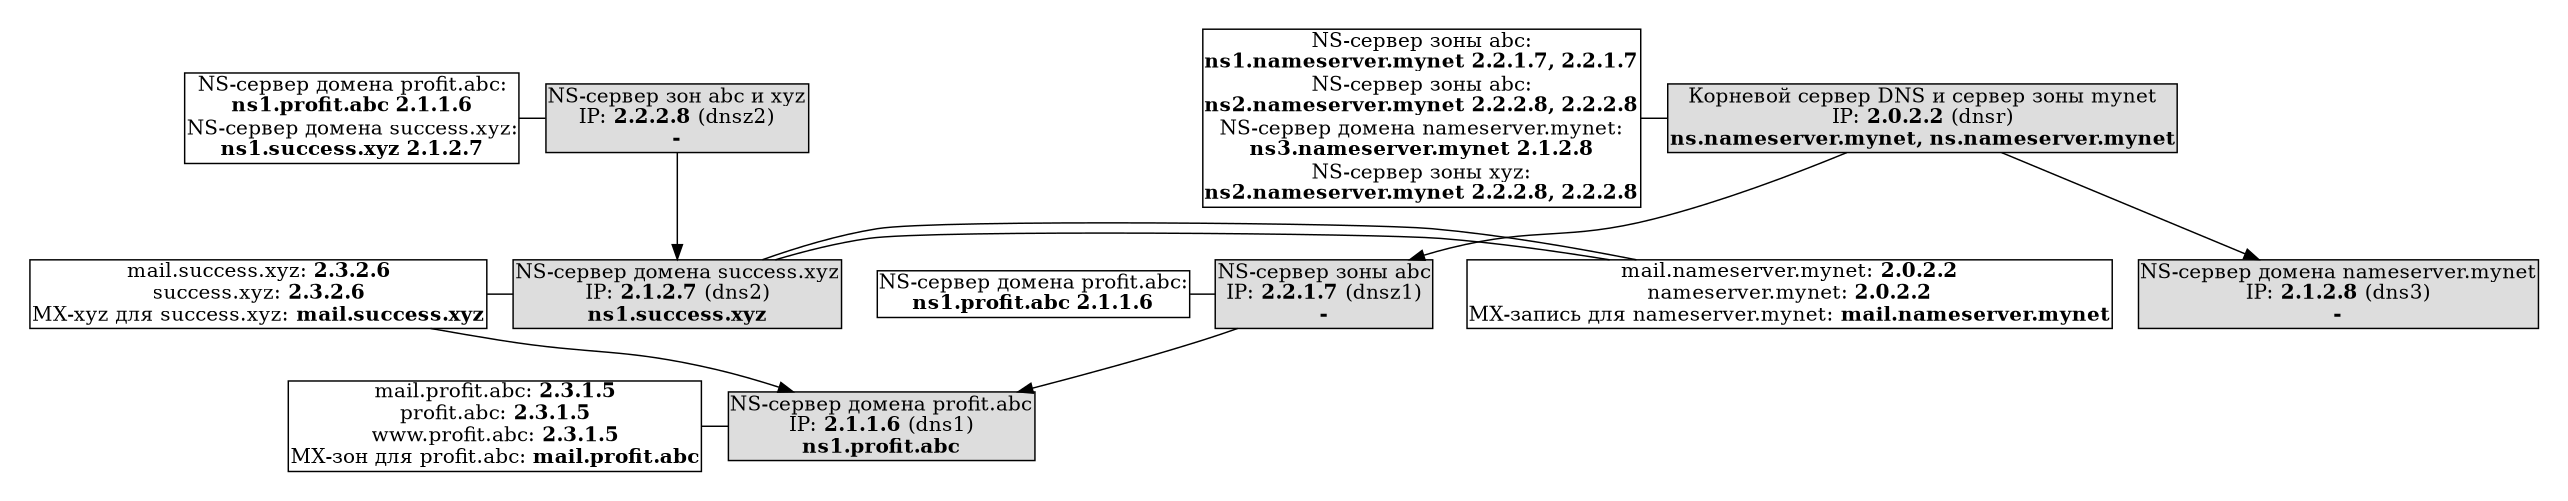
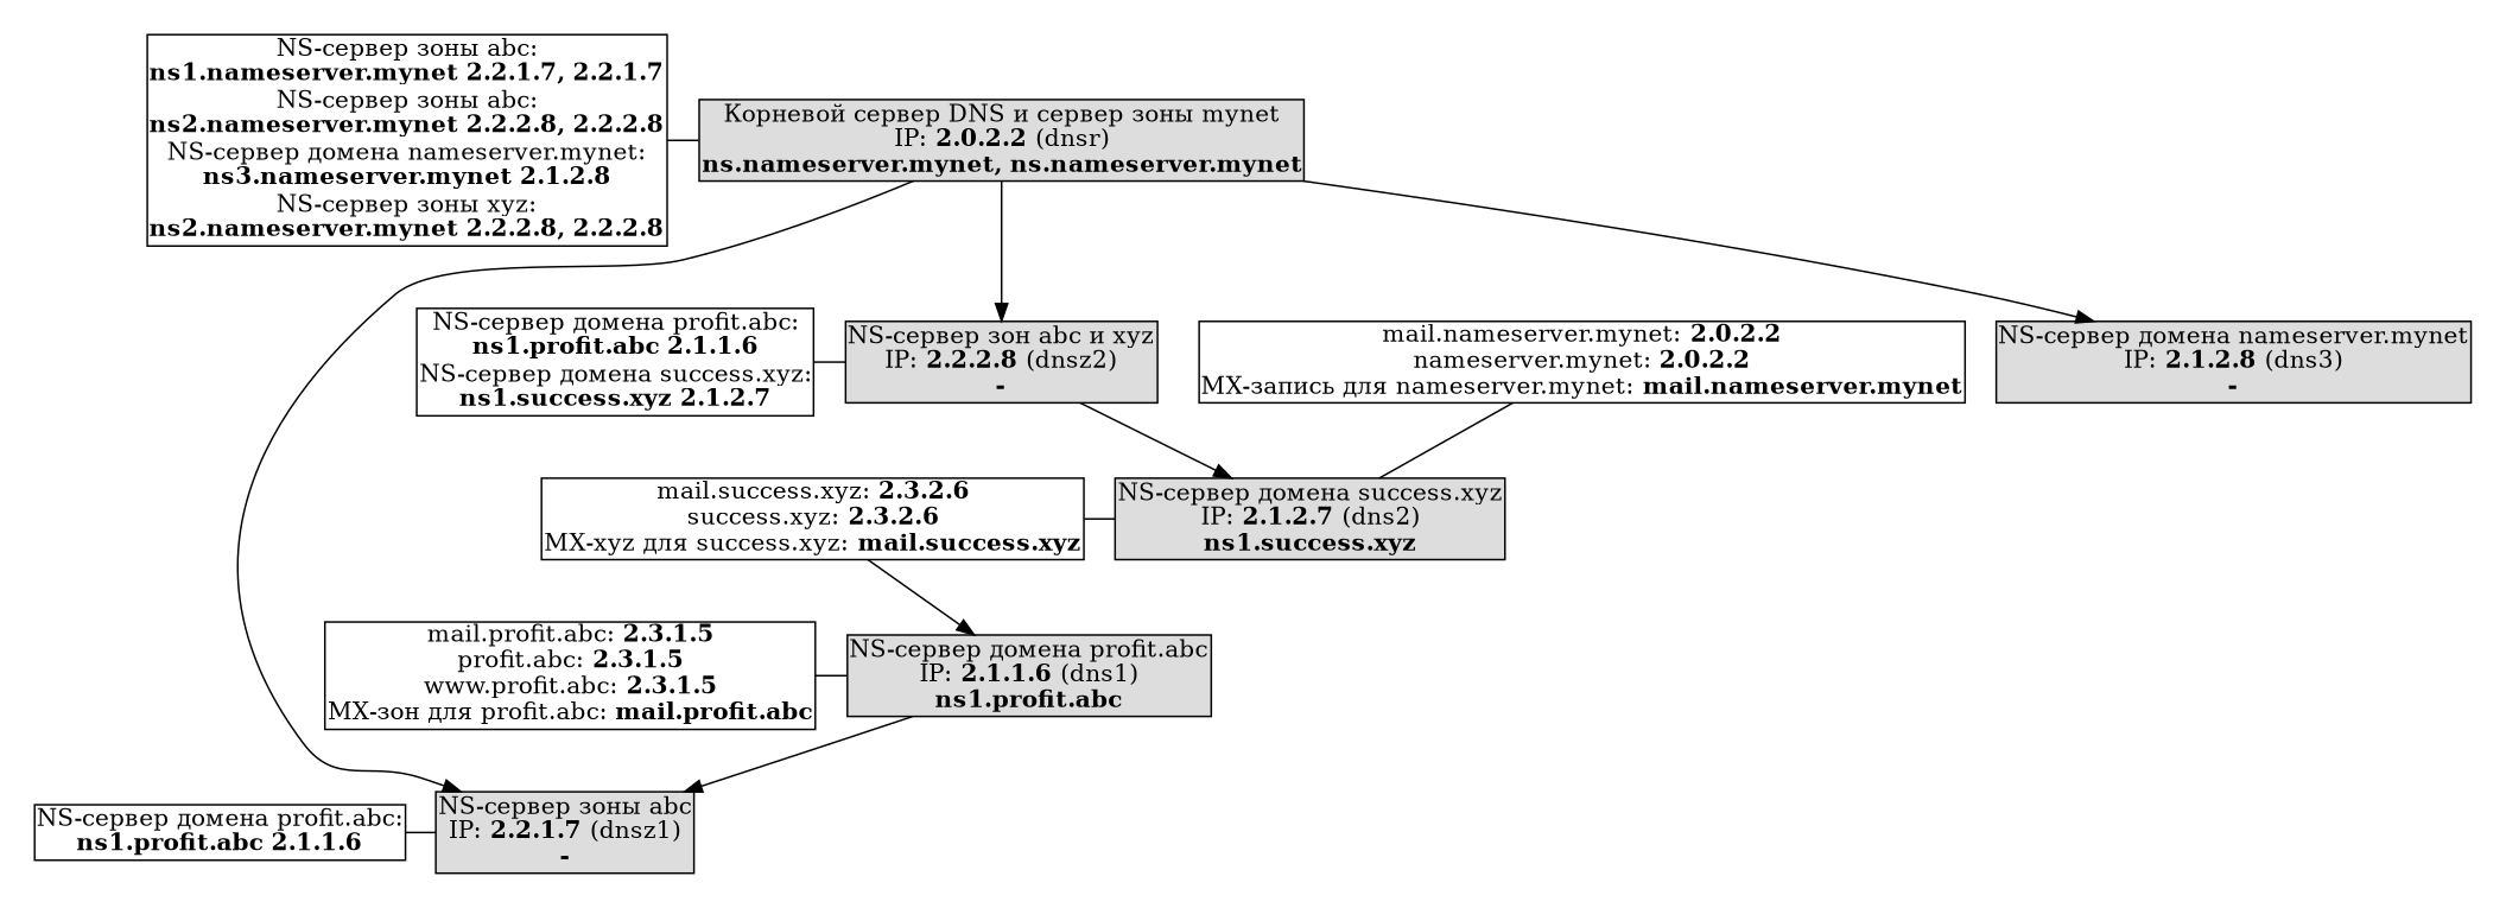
  digraph {
    node [margin=0 shape=none]
    n1 [label=< <TABLE BGCOLOR="#DDDDDD" CELLPADDING="0" CELLSPACING="0" CELLBORDER="0"> <TR><TD>NS-сервер зоны abc</TD></TR> <TR><TD>IP: <B>2.2.1.7</B> (dnsz1)</TD></TR> <TR><TD><B>-</B></TD></TR> </TABLE>>]
    n2 [label=< <TABLE BGCOLOR="#FFFFFF" CELLPADDING="0" CELLSPACING="0" CELLBORDER="0"> <TR><TD>NS-сервер домена profit.abc:</TD></TR><TR><TD><B>ns1.profit.abc 2.1.1.6</B></TD></TR> </TABLE>>]
    n3 [label=< <TABLE BGCOLOR="#DDDDDD" CELLPADDING="0" CELLSPACING="0" CELLBORDER="0"> <TR><TD>NS-сервер домена profit.abc</TD></TR> <TR><TD>IP: <B>2.1.1.6</B> (dns1)</TD></TR> <TR><TD><B>ns1.profit.abc</B></TD></TR> </TABLE>>]
    n4 [label=< <TABLE BGCOLOR="#FFFFFF" CELLPADDING="0" CELLSPACING="0" CELLBORDER="0"> <TR><TD>mail.profit.abc: <B>2.3.1.5</B></TD></TR> <TR><TD>profit.abc: <B>2.3.1.5</B></TD></TR> <TR><TD>www.profit.abc: <B>2.3.1.5</B></TD></TR> <TR><TD>MX-зон для profit.abc: <B>mail.profit.abc</B></TD></TR> </TABLE>>]
    n5 [label=< <TABLE BGCOLOR="#DDDDDD" CELLPADDING="0" CELLSPACING="0" CELLBORDER="0"> <TR><TD>NS-сервер зон abc и xyz</TD></TR> <TR><TD>IP: <B>2.2.2.8</B> (dnsz2)</TD></TR> <TR><TD><B>-</B></TD></TR> </TABLE>>]
    n6 [label=< <TABLE BGCOLOR="#FFFFFF" CELLPADDING="0" CELLSPACING="0" CELLBORDER="0"> <TR><TD>NS-сервер домена profit.abc:</TD></TR><TR><TD><B>ns1.profit.abc 2.1.1.6</B></TD></TR> <TR><TD>NS-сервер домена success.xyz:</TD></TR><TR><TD><B>ns1.success.xyz 2.1.2.7</B></TD></TR> </TABLE>>]
    n7 [label=< <TABLE BGCOLOR="#DDDDDD" CELLPADDING="0" CELLSPACING="0" CELLBORDER="0"> <TR><TD>Корневой сервер DNS и сервер зоны mynet</TD></TR> <TR><TD>IP: <B>2.0.2.2</B> (dnsr)</TD></TR> <TR><TD><B>ns.nameserver.mynet, ns.nameserver.mynet</B></TD></TR> </TABLE>>]
    n8 [label=< <TABLE BGCOLOR="#FFFFFF" CELLPADDING="0" CELLSPACING="0" CELLBORDER="0"> <TR><TD>NS-сервер зоны abc:</TD></TR><TR><TD><B>ns1.nameserver.mynet 2.2.1.7, 2.2.1.7</B></TD></TR> <TR><TD>NS-сервер зоны abc:</TD></TR><TR><TD><B>ns2.nameserver.mynet 2.2.2.8, 2.2.2.8</B></TD></TR> <TR><TD>NS-сервер домена nameserver.mynet:</TD></TR><TR><TD><B>ns3.nameserver.mynet 2.1.2.8</B></TD></TR> <TR><TD>NS-сервер зоны xyz:</TD></TR><TR><TD><B>ns2.nameserver.mynet 2.2.2.8, 2.2.2.8</B></TD></TR> </TABLE>>]
    n9 [label=< <TABLE BGCOLOR="#DDDDDD" CELLPADDING="0" CELLSPACING="0" CELLBORDER="0"> <TR><TD>NS-сервер домена success.xyz</TD></TR> <TR><TD>IP: <B>2.1.2.7</B> (dns2)</TD></TR> <TR><TD><B>ns1.success.xyz</B></TD></TR> </TABLE>>]
    n10 [label=< <TABLE BGCOLOR="#FFFFFF" CELLPADDING="0" CELLSPACING="0" CELLBORDER="0"> <TR><TD>mail.success.xyz: <B>2.3.2.6</B></TD></TR> <TR><TD>success.xyz: <B>2.3.2.6</B></TD></TR> <TR><TD>MX-xyz для success.xyz: <B>mail.success.xyz</B></TD></TR> </TABLE>>]
    n11 [label=< <TABLE BGCOLOR="#DDDDDD" CELLPADDING="0" CELLSPACING="0" CELLBORDER="0"> <TR><TD>NS-сервер домена nameserver.mynet</TD></TR> <TR><TD>IP: <B>2.1.2.8</B> (dns3)</TD></TR> <TR><TD><B>-</B></TD></TR> </TABLE>>]
    n12 [label=< <TABLE BGCOLOR="#FFFFFF" CELLPADDING="0" CELLSPACING="0" CELLBORDER="0"> <TR><TD>mail.nameserver.mynet: <B>2.0.2.2</B></TD></TR> <TR><TD>nameserver.mynet: <B>2.0.2.2</B></TD></TR> <TR><TD>MX-запись для nameserver.mynet: <B>mail.nameserver.mynet</B></TD></TR> </TABLE>>]
    subgraph cluster_1 {
      color=none
      rank=same
      n1
      n2
    }
    subgraph cluster_2 {
      color=none
      rank=same
      n3
      n4
    }
    subgraph cluster_3 {
      color=none
      rank=same
      n5
      n6
    }
    subgraph cluster_4 {
      color=none
      rank=same
      n7
      n8
    }
    subgraph cluster_5 {
      color=none
      rank=same
      n9
      n10
    }
    subgraph cluster_6 {
      color=none
      rank=same
      n11
      n12
    }
    n1 -> n2 [constraint=False dir=none]
-   n1 -> n3
+   n3 -> n1
    n3 -> n4 [constraint=False dir=none]
    n5 -> n6 [constraint=False dir=none]
    n5 -> n9
    n7 -> n1
+   n7 -> n5
    n7 -> n8 [constraint=False dir=none]
    n7 -> n11
    n9 -> n10 [constraint=False dir=none]
    n9 -> n12 [constraint=False dir=none]
    n10 -> n3
  }
